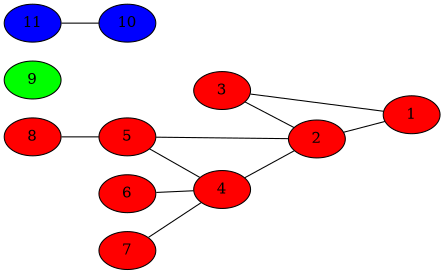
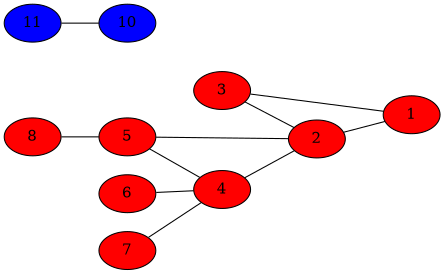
  graph {
    rankdir=LR
    node [fillcolor=red style=filled]
    1
    2
    3
    4
    5
    6
    7
    8
-   9 [fillcolor=green]
    10 [fillcolor=blue]
    11 [fillcolor=blue]
    2 -- 1
    3 -- 1
    3 -- 2
    4 -- 2
    5 -- 2
    5 -- 4
    6 -- 4
    7 -- 4
    8 -- 5
    11 -- 10
  }
